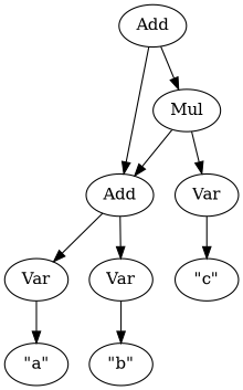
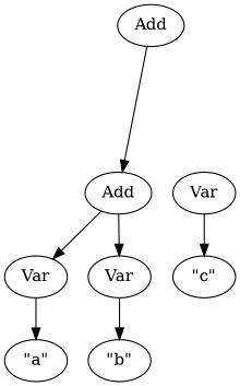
  digraph {
    n1 [label=Add]
-   n2 [label=Mul]
    n3 [label=Add]
    n4 [label=Var]
    n5 [label=Var]
    n6 [label=Var]
    n7 [label="\"c\""]
    n8 [label="\"a\""]
    n9 [label="\"b\""]
-   n1 -> n2
    n1 -> n3
-   n2 -> n3
-   n2 -> n4
    n3 -> n5
    n3 -> n6
    n4 -> n7
    n5 -> n8
    n6 -> n9
  }
